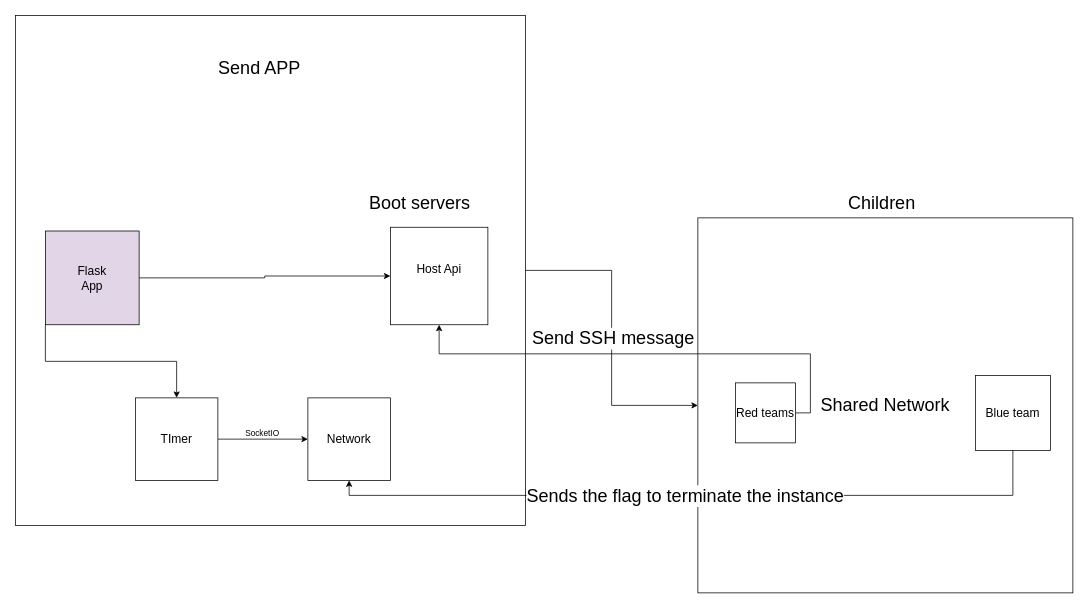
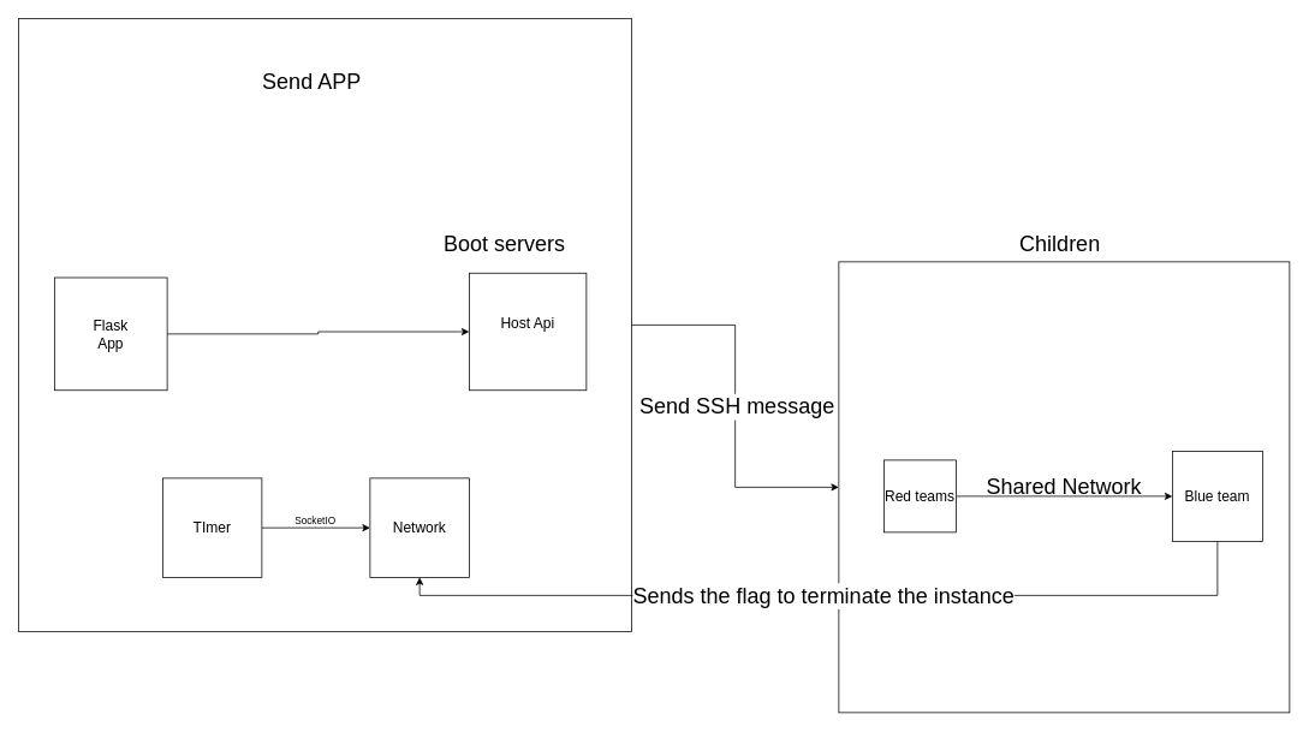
  <mxCell id="0" />
  <mxCell id="1" parent="0" />
  <mxCell id="2" value="j" style="edgeStyle=orthogonalEdgeStyle;rounded=0;orthogonalLoop=1;jettySize=auto;html=1;exitX=1;exitY=0.5;exitDx=0;exitDy=0;" parent="1" source="4" target="10" edge="1"><mxGeometry relative="1" as="geometry" /></mxCell>
  <mxCell id="3" value="&lt;font style=&quot;font-size: 24px;&quot;&gt;Send SSH message&lt;/font&gt;" style="edgeLabel;html=1;align=center;verticalAlign=middle;resizable=0;points=[];" parent="2" vertex="1" connectable="0"><mxGeometry y="1" relative="1" as="geometry"><mxPoint as="offset" /></mxGeometry></mxCell>
  <mxCell id="4" value="" style="whiteSpace=wrap;html=1;aspect=fixed;fillColor=none;fontSize=16;" parent="1" vertex="1"><mxGeometry x="20" y="20" width="680" height="680" as="geometry" /></mxCell>
  <mxCell id="5" value="Host Api&lt;div style=&quot;font-size: 16px;&quot;&gt;&lt;br style=&quot;font-size: 16px;&quot;&gt;&lt;/div&gt;" style="whiteSpace=wrap;html=1;aspect=fixed;fontSize=16;" parent="1" vertex="1"><mxGeometry x="520" y="302.5" width="130" height="130" as="geometry" /></mxCell>
  <mxCell id="6" value="&lt;div style=&quot;font-size: 16px;&quot;&gt;Network&lt;/div&gt;" style="whiteSpace=wrap;html=1;aspect=fixed;fontSize=16;" parent="1" vertex="1"><mxGeometry x="410" y="530" width="110" height="110" as="geometry" /></mxCell>
  <mxCell id="7" style="edgeStyle=orthogonalEdgeStyle;rounded=0;orthogonalLoop=1;jettySize=auto;html=1;exitX=1;exitY=0.5;exitDx=0;exitDy=0;" edge="1" parent="1" source="9" target="6"><mxGeometry relative="1" as="geometry" /></mxCell>
  <mxCell id="8" value="SocketIO" style="edgeLabel;html=1;align=center;verticalAlign=middle;resizable=0;points=[];" vertex="1" connectable="0" parent="7"><mxGeometry x="-0.033" y="9" relative="1" as="geometry"><mxPoint as="offset" /></mxGeometry></mxCell>
  <mxCell id="9" value="&lt;div style=&quot;font-size: 16px;&quot;&gt;TImer&lt;/div&gt;" style="whiteSpace=wrap;html=1;aspect=fixed;fontSize=16;" parent="1" vertex="1"><mxGeometry x="180" y="530" width="110" height="110" as="geometry" /></mxCell>
  <mxCell id="10" value="&lt;font style=&quot;font-size: 24px;&quot;&gt;Shared Network&lt;/font&gt;" style="whiteSpace=wrap;html=1;aspect=fixed;fillColor=none;" parent="1" vertex="1"><mxGeometry x="930" y="290" width="500" height="500" as="geometry" /></mxCell>
- <mxCell id="11" style="edgeStyle=orthogonalEdgeStyle;rounded=0;orthogonalLoop=1;jettySize=auto;html=1;exitX=1;exitY=0.5;exitDx=0;exitDy=0;" parent="1" source="12" target="5" edge="1"><mxGeometry relative="1" as="geometry" /></mxCell>
+ <mxCell id="11" style="edgeStyle=orthogonalEdgeStyle;rounded=0;orthogonalLoop=1;jettySize=auto;html=1;exitX=1;exitY=0.5;exitDx=0;exitDy=0;" parent="1" source="12" target="15" edge="1"><mxGeometry relative="1" as="geometry" /></mxCell>
  <mxCell id="12" value="Red teams" style="whiteSpace=wrap;html=1;aspect=fixed;fontSize=16;" parent="1" vertex="1"><mxGeometry x="980" y="510" width="80" height="80" as="geometry" /></mxCell>
  <mxCell id="13" style="edgeStyle=orthogonalEdgeStyle;rounded=0;orthogonalLoop=1;jettySize=auto;html=1;exitX=0.5;exitY=1;exitDx=0;exitDy=0;entryX=0.5;entryY=1;entryDx=0;entryDy=0;" parent="1" source="15" target="6" edge="1"><mxGeometry relative="1" as="geometry" /></mxCell>
  <mxCell id="14" value="&lt;font style=&quot;font-size: 24px;&quot;&gt;Sends the flag to terminate the instance&lt;/font&gt;" style="edgeLabel;html=1;align=center;verticalAlign=middle;resizable=0;points=[];" parent="13" vertex="1" connectable="0"><mxGeometry x="0.032" relative="1" as="geometry"><mxPoint as="offset" /></mxGeometry></mxCell>
  <mxCell id="15" value="Blue team" style="whiteSpace=wrap;html=1;aspect=fixed;fontSize=16;" parent="1" vertex="1"><mxGeometry x="1300" y="500" width="100" height="100" as="geometry" /></mxCell>
  <mxCell id="16" value="&lt;span style=&quot;font-size: 24px;&quot;&gt;Send APP&lt;/span&gt;" style="text;html=1;align=center;verticalAlign=middle;resizable=0;points=[];autosize=1;strokeColor=none;fillColor=none;" parent="1" vertex="1"><mxGeometry x="280" y="70" width="130" height="40" as="geometry" /></mxCell>
  <mxCell id="17" value="&lt;span style=&quot;font-size: 24px;&quot;&gt;Children&lt;/span&gt;" style="text;html=1;align=center;verticalAlign=middle;resizable=0;points=[];autosize=1;strokeColor=none;fillColor=none;" parent="1" vertex="1"><mxGeometry x="1120" y="250" width="110" height="40" as="geometry" /></mxCell>
  <mxCell id="18" style="edgeStyle=orthogonalEdgeStyle;rounded=0;orthogonalLoop=1;jettySize=auto;html=1;" edge="1" parent="1" source="20" target="5"><mxGeometry relative="1" as="geometry" /></mxCell>
- <mxCell id="19" style="edgeStyle=orthogonalEdgeStyle;rounded=0;orthogonalLoop=1;jettySize=auto;html=1;exitX=0;exitY=1;exitDx=0;exitDy=0;" edge="1" parent="1" source="20" target="9"><mxGeometry relative="1" as="geometry" /></mxCell>
- <mxCell id="20" value="&lt;div style=&quot;font-size: 16px;&quot;&gt;Flask&lt;/div&gt;&lt;div style=&quot;font-size: 16px;&quot;&gt;App&lt;/div&gt;" style="whiteSpace=wrap;html=1;aspect=fixed;fontSize=16;fillColor=#e1d5e7;" vertex="1" parent="1"><mxGeometry x="60" y="307.5" width="125" height="125" as="geometry" /></mxCell>
+ <mxCell id="20" value="&lt;div style=&quot;font-size: 16px;&quot;&gt;Flask&lt;/div&gt;&lt;div style=&quot;font-size: 16px;&quot;&gt;App&lt;/div&gt;" style="whiteSpace=wrap;html=1;aspect=fixed;fontSize=16;" vertex="1" parent="1"><mxGeometry x="60" y="307.5" width="125" height="125" as="geometry" /></mxCell>
  <mxCell id="21" value="&lt;div style=&quot;text-align: center;&quot;&gt;&lt;span style=&quot;font-size: 24px; text-wrap: nowrap;&quot;&gt;Boot servers&lt;/span&gt;&lt;/div&gt;&lt;div style=&quot;text-align: center;&quot;&gt;&lt;span style=&quot;font-size: 24px; text-wrap: nowrap;&quot;&gt;&lt;br&gt;&lt;/span&gt;&lt;/div&gt;" style="text;whiteSpace=wrap;html=1;" vertex="1" parent="1"><mxGeometry x="490" y="250" width="165" height="50" as="geometry" /></mxCell>
